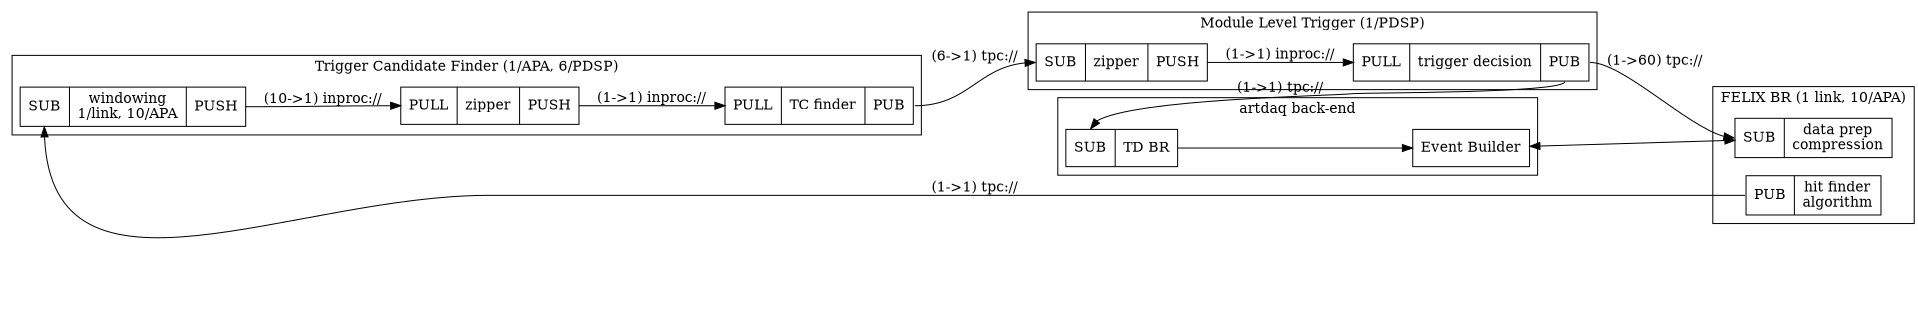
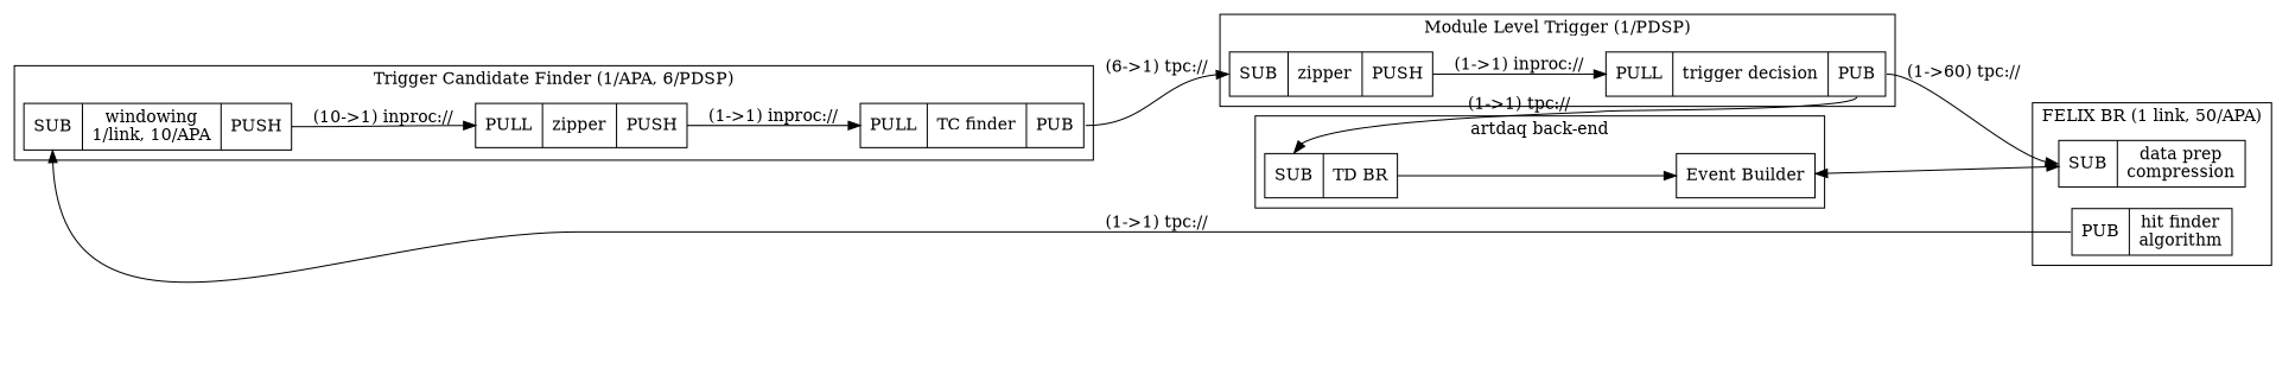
  digraph {
    rankdir=LR
    node [shape=record]
    edge [headport=i tailport=o]
    n1 [label="{<i>SUB|windowing\n1/link, 10/APA|<o>PUSH}"]
    n2 [label="{<i>PULL|zipper|<o>PUSH}"]
    n3 [label="{<i>PULL|TC finder|<o>PUB}"]
    n4 [label="{<o>PUB|hit finder\nalgorithm}"]
    n5 [label="{<i>SUB|data prep\ncompression}"]
    n6 [label="{<i>SUB|zipper|<o>PUSH}"]
    n7 [label="{<i>PULL|trigger decision|<o>PUB}"]
    n8 [label="{<i>SUB|TD BR}"]
    n9 [label="Event Builder"]
    subgraph cluster_1 {
      label="Trigger Candidate Finder (1/APA, 6/PDSP)"
      n1
      n2
      n3
    }
    subgraph cluster_2 {
-     label="FELIX BR (1 link, 10/APA)"
+     label="FELIX BR (1 link, 50/APA)"
      n4
      n5
    }
    subgraph cluster_3 {
      label="Module Level Trigger (1/PDSP)"
      n6
      n7
    }
    subgraph cluster_4 {
      label="artdaq back-end"
      n8
      n9
    }
    n1 -> n2 [label="(10->1) inproc://"]
    n2 -> n3 [label="(1->1) inproc://"]
    n3 -> n6 [label="(6->1) tpc://"]
    n4 -> n1 [label="(1->1) tpc://"]
    n6 -> n7 [label="(1->1) inproc://"]
    n7 -> n5 [label="(1->60) tpc://"]
    n7 -> n8 [label="(1->1) tpc://"]
    n8 -> n9 [headport="" tailport=""]
    n9 -> n5 [dir=both headport="" tailport=""]
  }
